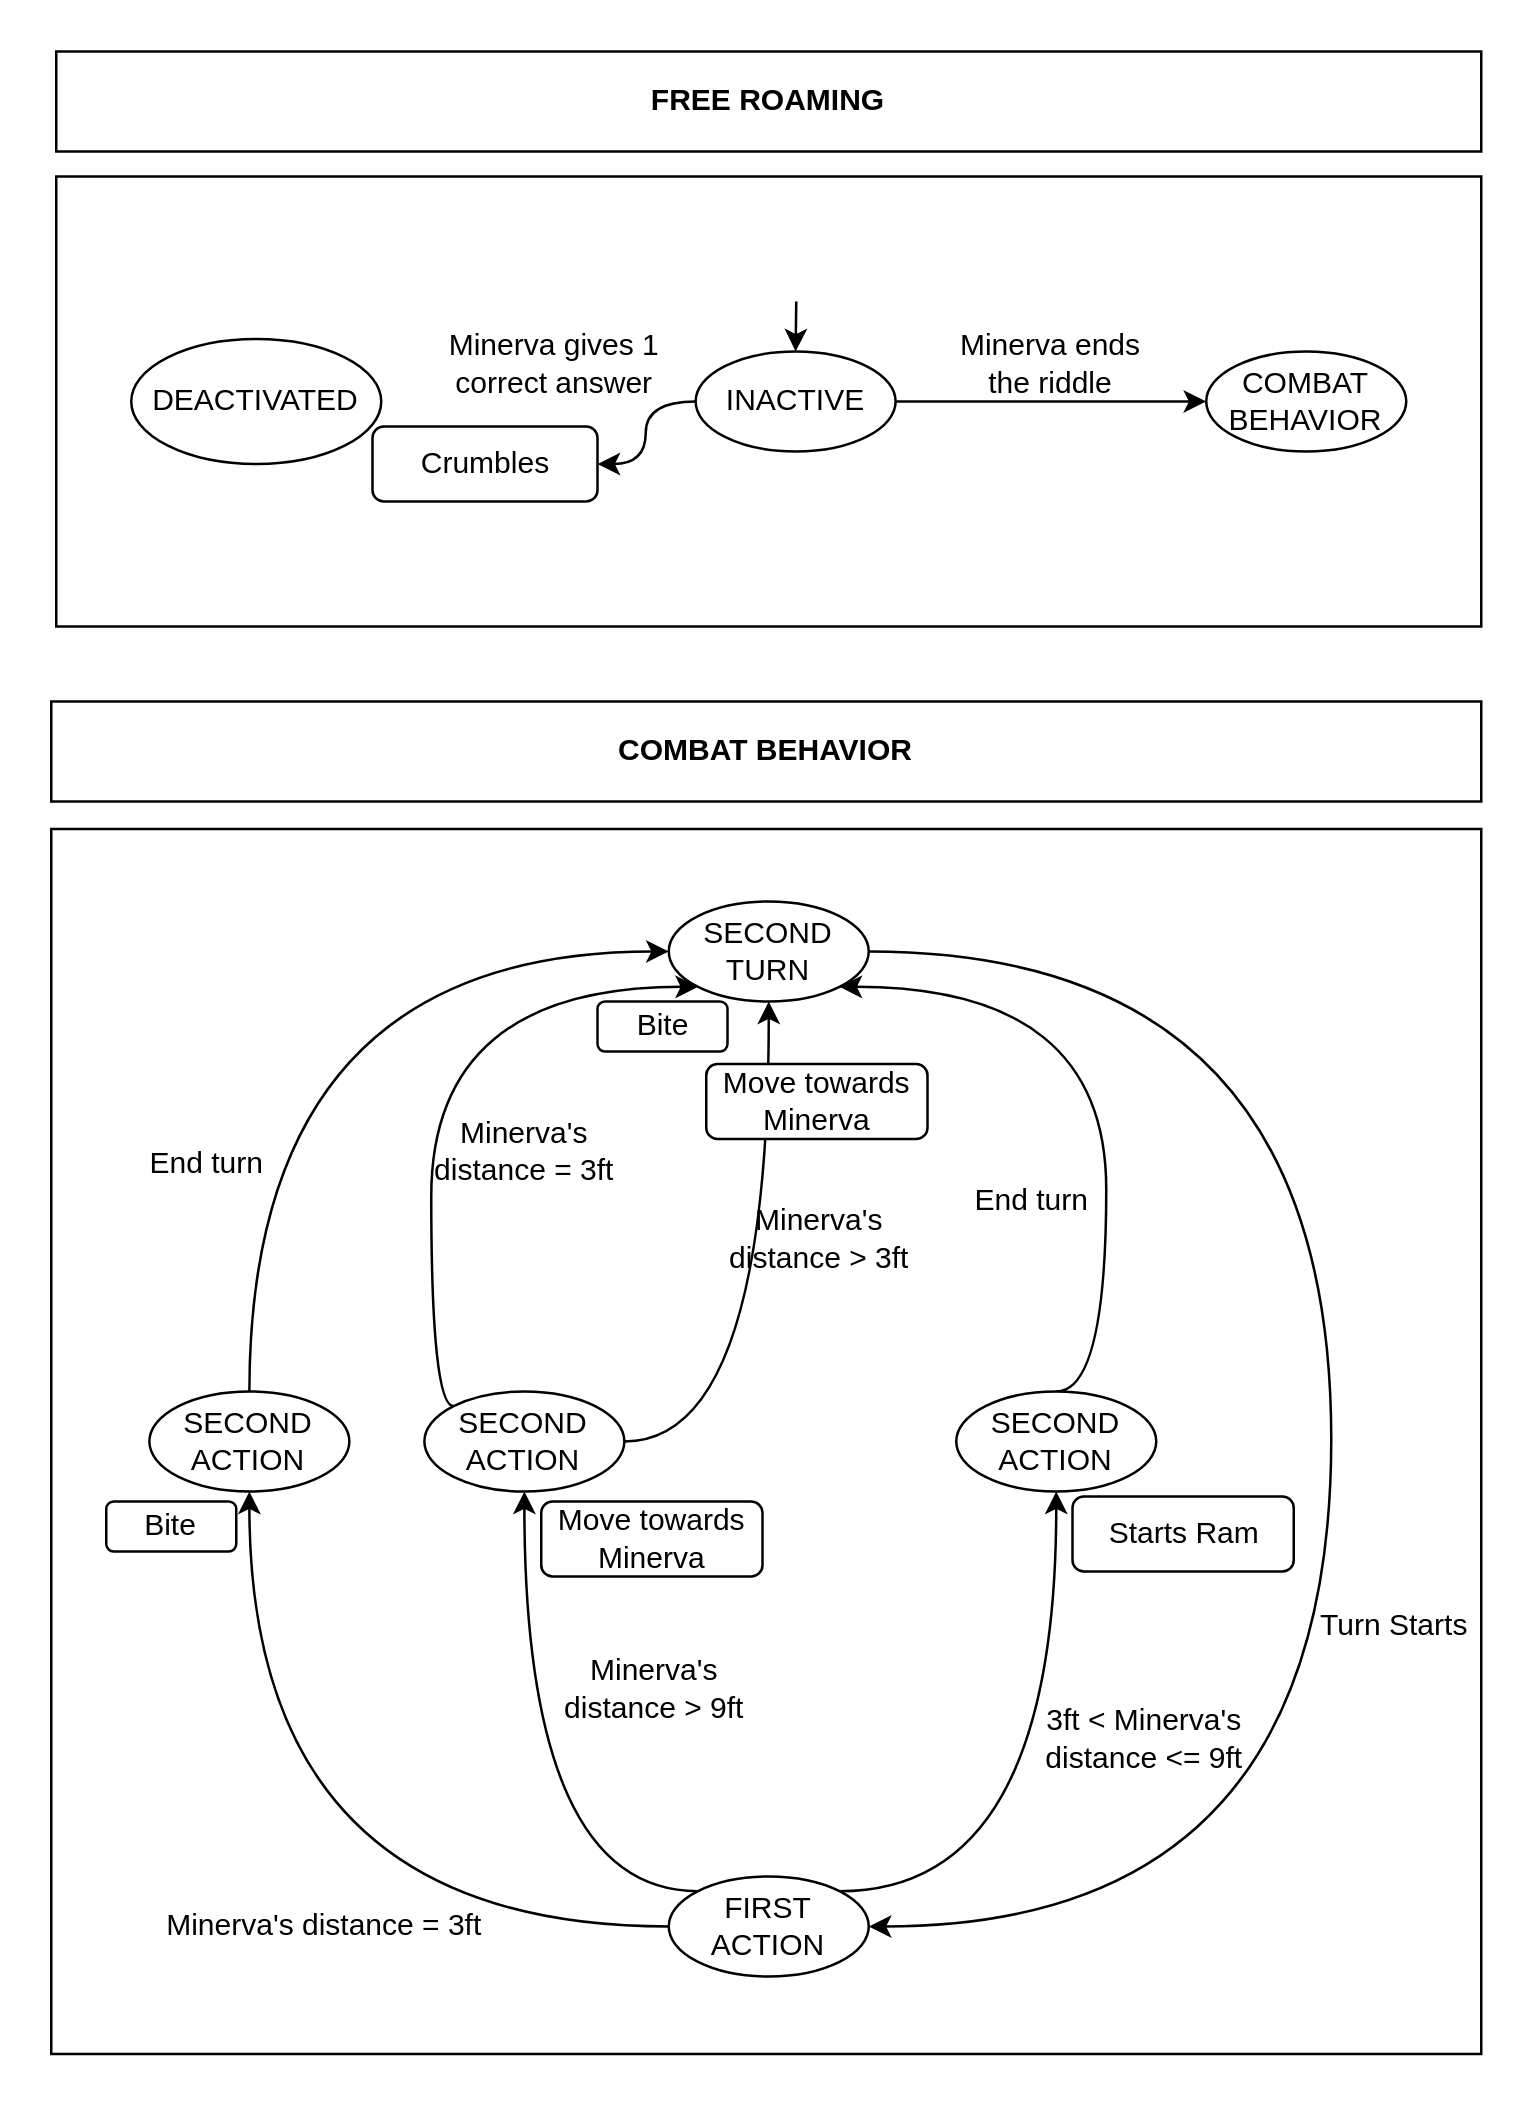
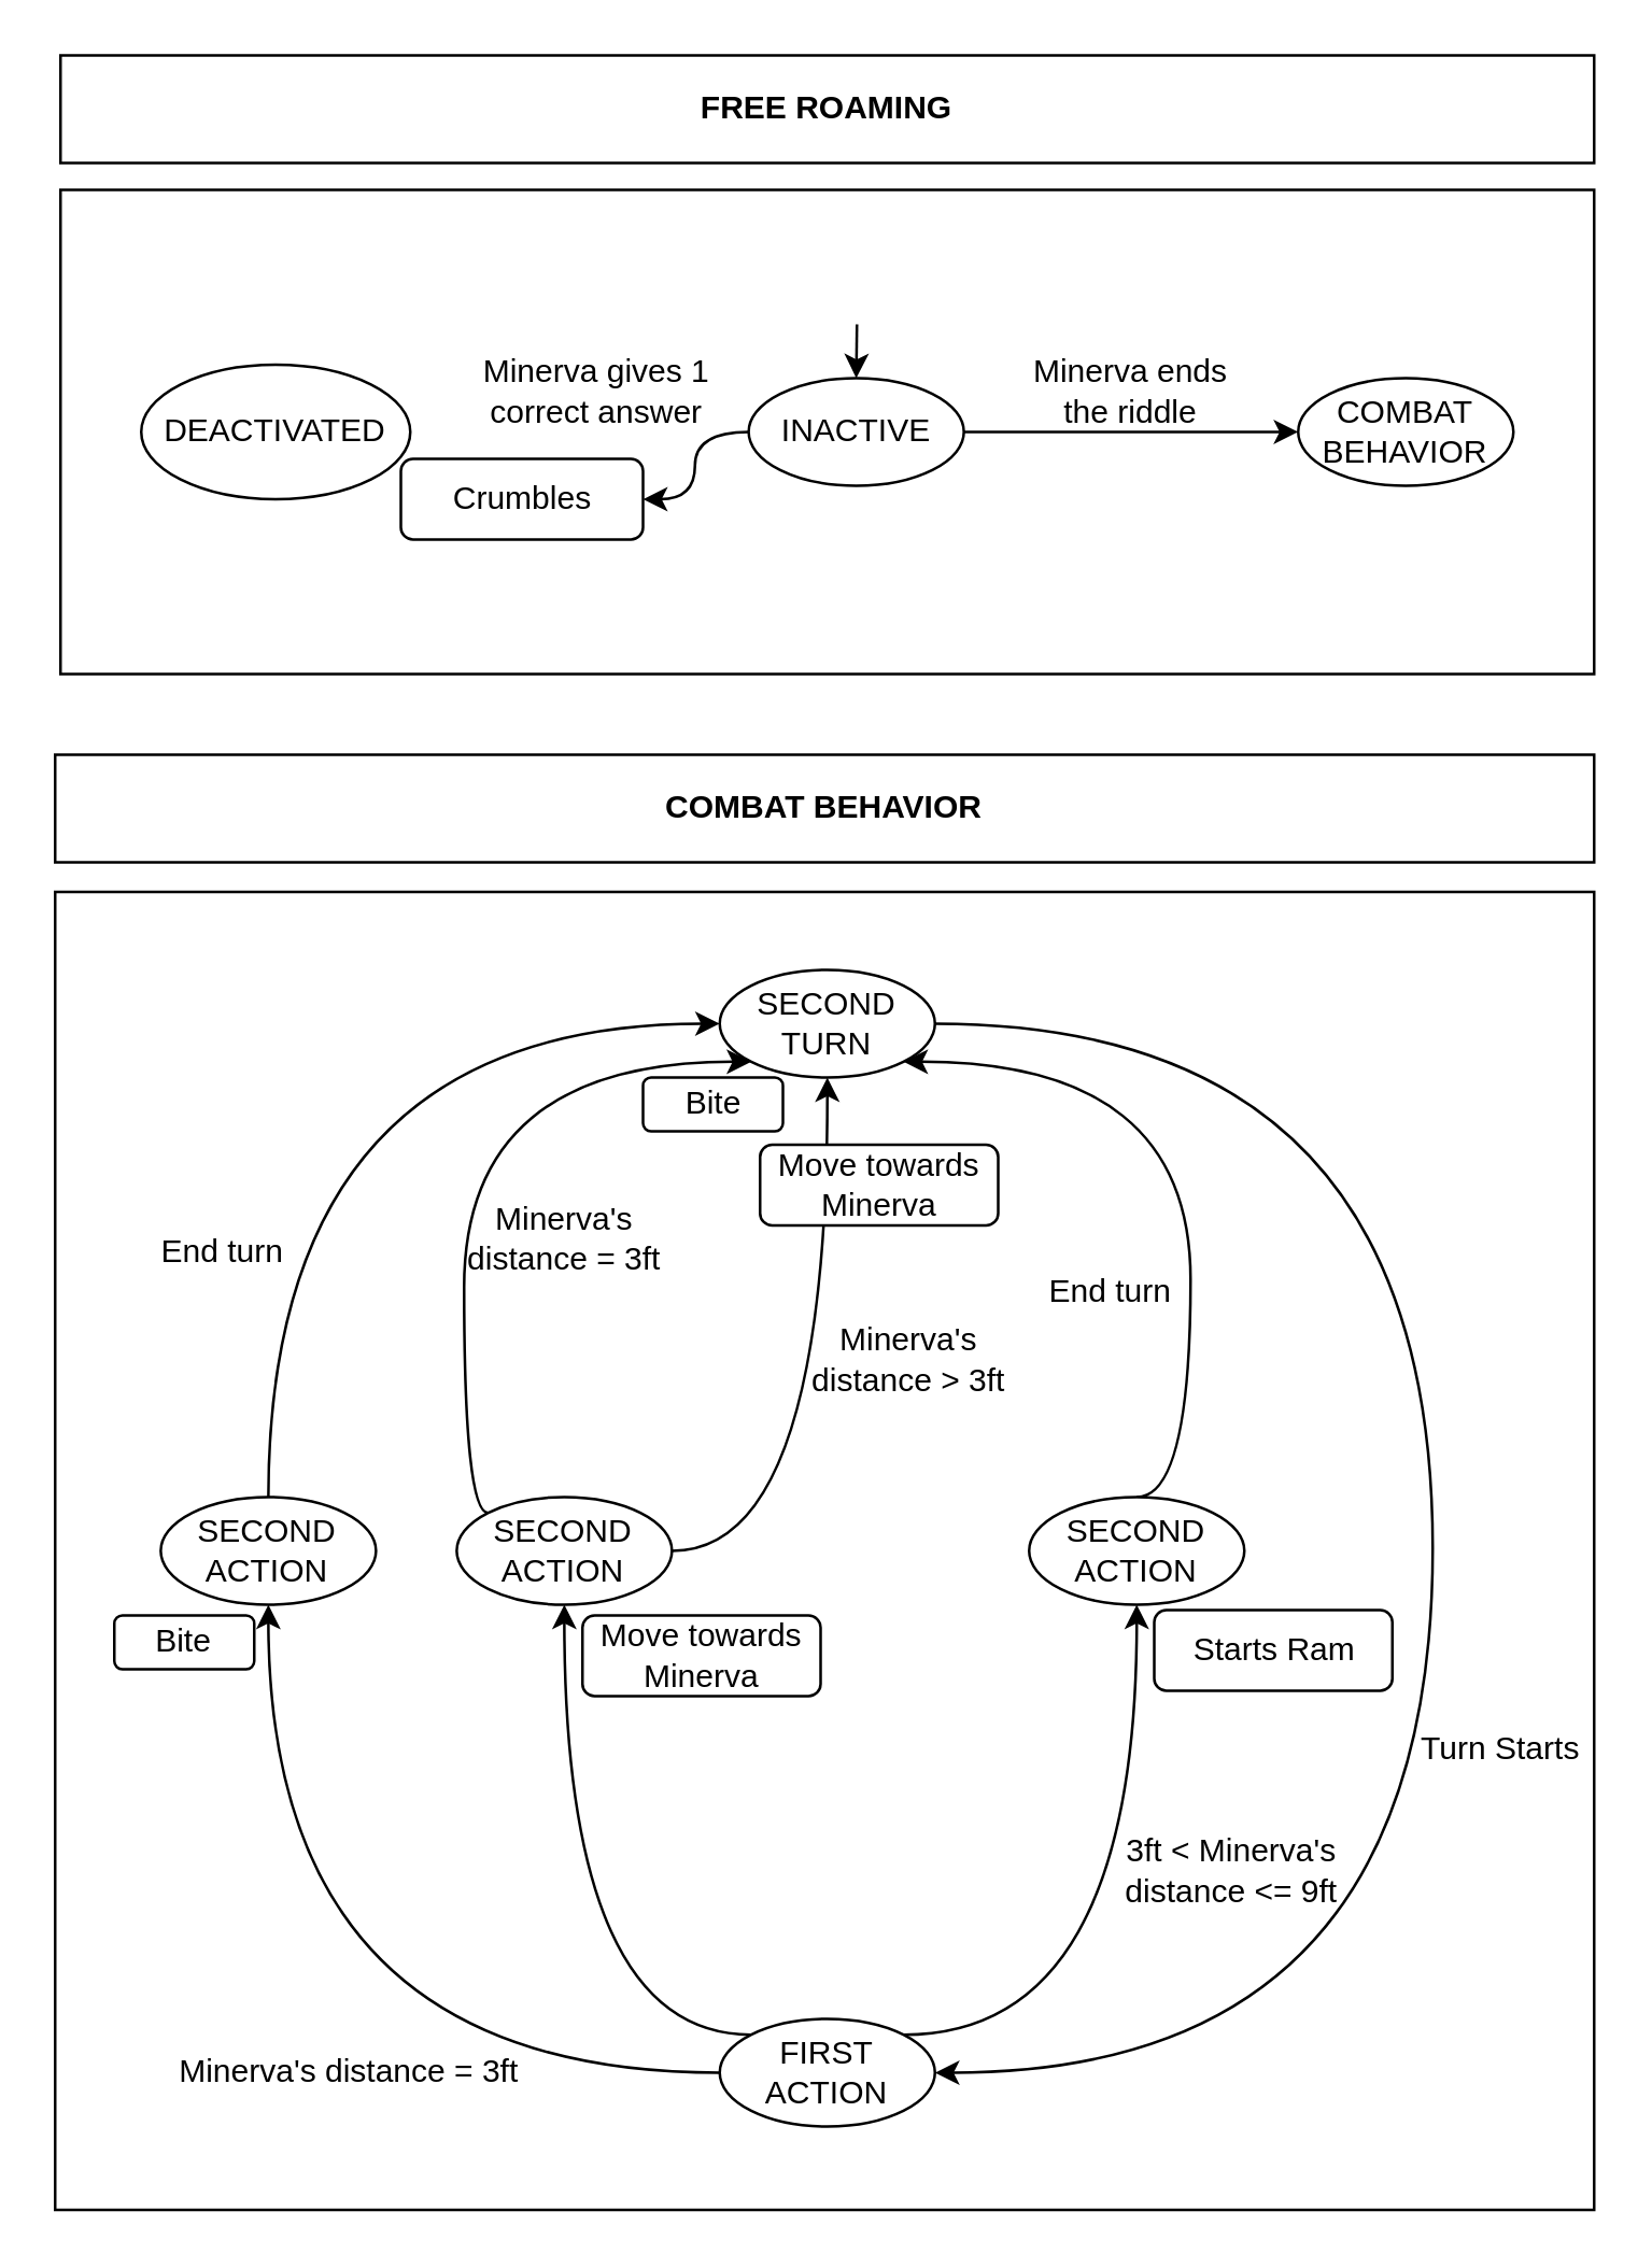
  <mxCell id="0" />
  <mxCell id="1" parent="0" />
  <mxCell id="2" value="&lt;b&gt;COMBAT BEHAVIOR&lt;/b&gt;" style="rounded=0;whiteSpace=wrap;html=1;" parent="1" vertex="1"><mxGeometry x="20" y="280" width="572" height="40" as="geometry" /></mxCell>
  <mxCell id="3" value="" style="rounded=0;whiteSpace=wrap;html=1;" parent="1" vertex="1"><mxGeometry x="22" y="70" width="570" height="180" as="geometry" /></mxCell>
  <mxCell id="4" style="edgeStyle=orthogonalEdgeStyle;curved=1;orthogonalLoop=1;jettySize=auto;html=1;strokeColor=#000000;" edge="1" parent="1" source="6" target="12"><mxGeometry relative="1" as="geometry" /></mxCell>
  <mxCell id="5" style="edgeStyle=orthogonalEdgeStyle;curved=1;orthogonalLoop=1;jettySize=auto;html=1;strokeColor=#000000;" edge="1" parent="1" source="6" target="7"><mxGeometry relative="1" as="geometry" /></mxCell>
  <mxCell id="6" value="INACTIVE" style="ellipse;whiteSpace=wrap;html=1;" parent="1" vertex="1"><mxGeometry x="277.75" y="140" width="80" height="40" as="geometry" /></mxCell>
  <mxCell id="7" value="COMBAT BEHAVIOR" style="ellipse;whiteSpace=wrap;html=1;" parent="1" vertex="1"><mxGeometry x="482" y="140" width="80" height="40" as="geometry" /></mxCell>
  <mxCell id="8" value="Minerva ends the riddle" style="text;html=1;strokeColor=none;fillColor=none;align=center;verticalAlign=middle;whiteSpace=wrap;rounded=0;" parent="1" vertex="1"><mxGeometry x="382" y="135" width="76" height="20" as="geometry" /></mxCell>
  <mxCell id="9" value="&lt;b&gt;FREE ROAMING&lt;/b&gt;" style="rounded=0;whiteSpace=wrap;html=1;" parent="1" vertex="1"><mxGeometry x="22" y="20" width="570" height="40" as="geometry" /></mxCell>
  <mxCell id="10" value="DEACTIVATED" style="ellipse;whiteSpace=wrap;html=1;" parent="1" vertex="1"><mxGeometry x="52" y="135" width="100" height="50" as="geometry" /></mxCell>
  <mxCell id="11" value="Minerva gives 1 correct answer" style="text;html=1;strokeColor=none;fillColor=none;align=center;verticalAlign=middle;whiteSpace=wrap;rounded=0;" parent="1" vertex="1"><mxGeometry x="169.25" y="135" width="105" height="20" as="geometry" /></mxCell>
  <mxCell id="12" value="Crumbles" style="rounded=1;whiteSpace=wrap;html=1;" parent="1" vertex="1"><mxGeometry x="148.5" y="170" width="90" height="30" as="geometry" /></mxCell>
  <mxCell id="13" value="" style="rounded=0;whiteSpace=wrap;html=1;" parent="1" vertex="1"><mxGeometry x="20" y="331" width="572" height="490" as="geometry" /></mxCell>
  <mxCell id="14" style="edgeStyle=orthogonalEdgeStyle;curved=1;orthogonalLoop=1;jettySize=auto;html=1;entryX=1;entryY=0.5;entryDx=0;entryDy=0;strokeColor=#000000;" edge="1" parent="1" source="15" target="19"><mxGeometry relative="1" as="geometry"><Array as="points"><mxPoint x="532" y="380" /><mxPoint x="532" y="770" /></Array></mxGeometry></mxCell>
  <mxCell id="15" value="SECOND TURN" style="ellipse;whiteSpace=wrap;html=1;" parent="1" vertex="1"><mxGeometry x="267" y="360" width="80" height="40" as="geometry" /></mxCell>
  <mxCell id="16" style="edgeStyle=orthogonalEdgeStyle;curved=1;orthogonalLoop=1;jettySize=auto;html=1;strokeColor=#000000;" edge="1" parent="1" source="19" target="29"><mxGeometry relative="1" as="geometry" /></mxCell>
  <mxCell id="17" style="edgeStyle=orthogonalEdgeStyle;curved=1;orthogonalLoop=1;jettySize=auto;html=1;strokeColor=#000000;exitX=0;exitY=0;exitDx=0;exitDy=0;" edge="1" parent="1" source="19" target="22"><mxGeometry relative="1" as="geometry" /></mxCell>
  <mxCell id="18" style="edgeStyle=orthogonalEdgeStyle;curved=1;orthogonalLoop=1;jettySize=auto;html=1;strokeColor=#000000;exitX=1;exitY=0;exitDx=0;exitDy=0;" edge="1" parent="1" source="19" target="35"><mxGeometry relative="1" as="geometry" /></mxCell>
  <mxCell id="19" value="FIRST ACTION" style="ellipse;whiteSpace=wrap;html=1;" parent="1" vertex="1"><mxGeometry x="267" y="750" width="80" height="40" as="geometry" /></mxCell>
  <mxCell id="20" style="edgeStyle=orthogonalEdgeStyle;curved=1;orthogonalLoop=1;jettySize=auto;html=1;entryX=0;entryY=1;entryDx=0;entryDy=0;strokeColor=#000000;exitX=0;exitY=0;exitDx=0;exitDy=0;" edge="1" parent="1" source="22" target="15"><mxGeometry relative="1" as="geometry"><Array as="points"><mxPoint x="172" y="562" /><mxPoint x="172" y="394" /></Array></mxGeometry></mxCell>
  <mxCell id="21" style="edgeStyle=orthogonalEdgeStyle;curved=1;orthogonalLoop=1;jettySize=auto;html=1;entryX=0.5;entryY=1;entryDx=0;entryDy=0;strokeColor=#000000;" edge="1" parent="1" source="22" target="15"><mxGeometry relative="1" as="geometry" /></mxCell>
  <mxCell id="22" value="SECOND ACTION" style="ellipse;whiteSpace=wrap;html=1;" parent="1" vertex="1"><mxGeometry x="169.25" y="556" width="80" height="40" as="geometry" /></mxCell>
  <mxCell id="23" value="Move towards Minerva" style="rounded=1;whiteSpace=wrap;html=1;" parent="1" vertex="1"><mxGeometry x="282" y="425" width="88.5" height="30" as="geometry" /></mxCell>
  <mxCell id="24" value="Bite" style="rounded=1;whiteSpace=wrap;html=1;" parent="1" vertex="1"><mxGeometry x="42" y="600" width="52" height="20" as="geometry" /></mxCell>
  <mxCell id="25" value="Starts Ram" style="rounded=1;whiteSpace=wrap;html=1;" vertex="1" parent="1"><mxGeometry x="428.5" y="598" width="88.5" height="30" as="geometry" /></mxCell>
  <mxCell id="26" value="" style="endArrow=classic;html=1;strokeColor=#000000;entryX=0.5;entryY=0;entryDx=0;entryDy=0;" edge="1" parent="1" target="6"><mxGeometry width="50" height="50" relative="1" as="geometry"><mxPoint x="318" y="120" as="sourcePoint" /><mxPoint x="332" y="190" as="targetPoint" /></mxGeometry></mxCell>
  <mxCell id="27" value="Minerva's distance = 3ft" style="text;html=1;align=center;verticalAlign=middle;resizable=0;points=[];autosize=1;" vertex="1" parent="1"><mxGeometry x="59.25" y="760" width="140" height="20" as="geometry" /></mxCell>
  <mxCell id="28" style="edgeStyle=orthogonalEdgeStyle;curved=1;orthogonalLoop=1;jettySize=auto;html=1;entryX=0;entryY=0.5;entryDx=0;entryDy=0;strokeColor=#000000;exitX=0.5;exitY=0;exitDx=0;exitDy=0;" edge="1" parent="1" source="29" target="15"><mxGeometry relative="1" as="geometry" /></mxCell>
  <mxCell id="29" value="SECOND ACTION" style="ellipse;whiteSpace=wrap;html=1;" vertex="1" parent="1"><mxGeometry x="59.25" y="556" width="80" height="40" as="geometry" /></mxCell>
  <mxCell id="30" value="End turn" style="text;html=1;align=center;verticalAlign=middle;resizable=0;points=[];autosize=1;" vertex="1" parent="1"><mxGeometry x="52" y="455" width="60" height="20" as="geometry" /></mxCell>
  <mxCell id="31" value="Turn Starts" style="text;html=1;align=center;verticalAlign=middle;resizable=0;points=[];autosize=1;" vertex="1" parent="1"><mxGeometry x="522" y="640" width="70" height="20" as="geometry" /></mxCell>
  <mxCell id="32" value="Minerva's &lt;br&gt;distance = 3ft" style="text;html=1;align=center;verticalAlign=middle;resizable=0;points=[];autosize=1;" vertex="1" parent="1"><mxGeometry x="164.25" y="445" width="90" height="30" as="geometry" /></mxCell>
  <mxCell id="33" value="Bite" style="rounded=1;whiteSpace=wrap;html=1;" vertex="1" parent="1"><mxGeometry x="238.5" y="400" width="52" height="20" as="geometry" /></mxCell>
  <mxCell id="34" style="edgeStyle=orthogonalEdgeStyle;curved=1;orthogonalLoop=1;jettySize=auto;html=1;strokeColor=#000000;entryX=1;entryY=1;entryDx=0;entryDy=0;exitX=0.5;exitY=0;exitDx=0;exitDy=0;" edge="1" parent="1" source="35" target="15"><mxGeometry relative="1" as="geometry"><Array as="points"><mxPoint x="442" y="556" /><mxPoint x="442" y="394" /></Array></mxGeometry></mxCell>
  <mxCell id="35" value="SECOND ACTION" style="ellipse;whiteSpace=wrap;html=1;" vertex="1" parent="1"><mxGeometry x="382" y="556" width="80" height="40" as="geometry" /></mxCell>
- <mxCell id="36" value="Minerva's &lt;br&gt;distance &amp;gt; 3ft" style="text;html=1;align=center;verticalAlign=middle;resizable=0;points=[];autosize=1;" vertex="1" parent="1"><mxGeometry x="282" y="479.5" width="90" height="30" as="geometry" /></mxCell>
- <mxCell id="37" value="Minerva's &lt;br&gt;distance &amp;gt; 9ft" style="text;html=1;align=center;verticalAlign=middle;resizable=0;points=[];autosize=1;" vertex="1" parent="1"><mxGeometry x="216" y="660" width="90" height="30" as="geometry" /></mxCell>
+ <mxCell id="36" value="Minerva's &lt;br&gt;distance &amp;gt; 3ft" style="text;html=1;align=center;verticalAlign=middle;resizable=0;points=[];autosize=1;" vertex="1" parent="1"><mxGeometry x="292" y="489.5" width="90" height="30" as="geometry" /></mxCell>
  <mxCell id="38" value="Move towards Minerva" style="rounded=1;whiteSpace=wrap;html=1;" vertex="1" parent="1"><mxGeometry x="216" y="600" width="88.5" height="30" as="geometry" /></mxCell>
  <mxCell id="39" value="3ft &amp;lt; Minerva's &lt;br&gt;distance &amp;lt;= 9ft" style="text;html=1;align=center;verticalAlign=middle;resizable=0;points=[];autosize=1;" vertex="1" parent="1"><mxGeometry x="412" y="680" width="90" height="30" as="geometry" /></mxCell>
  <mxCell id="40" value="End turn" style="text;html=1;align=center;verticalAlign=middle;resizable=0;points=[];autosize=1;" vertex="1" parent="1"><mxGeometry x="382" y="469.5" width="60" height="20" as="geometry" /></mxCell>
